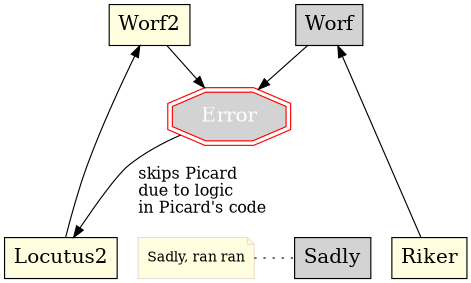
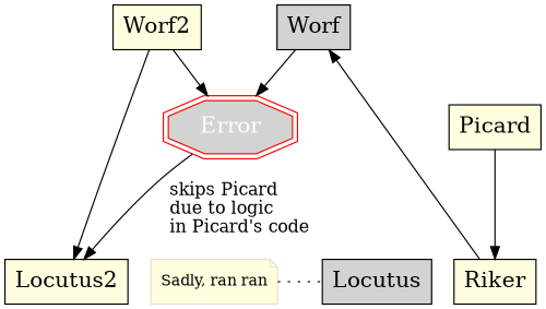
  digraph {
    compound=true
    nodesep=0.25
    rankdir=TB
    node [fillcolor=lightyellow font=baskerville fontsize="18pt" shape=rectangle style=filled]
    edge [font=baskerville fontsize="14pt"]
    Worf [fillcolor=lightgrey]
    Worf2
    Riker
    n4 [label=Locutus2]
-   Locutus [fillcolor=lightgrey label=Sadly]
+   Locutus [fillcolor=lightgrey]
    n6 [color="#EDDCD2" fontsize="12pt" label="Sadly, ran ran" shape=note]
    Error [color=red fillcolor=lightgrey fontcolor=white shape=doubleoctagon]
+   Picard
    subgraph sub_1 {
      rank=same
      Worf
      Worf2
    }
    subgraph sub_2 {
      rank=same
      Riker
      n4
    }
    subgraph sub_3 {
      rank=same
      Locutus
      n6
    }
    Worf -> Error
    Worf2 -> Error
    Riker -> Worf
-   n4 -> Worf2
+   Worf2 -> n4
    n6 -> Locutus [dir=none style=dotted]
    Error -> n4 [label="  skips Picard \l  due to logic\l  in Picard's code\l"]
    Error -> Locutus [style=invis]
+   Picard -> Riker
  }
